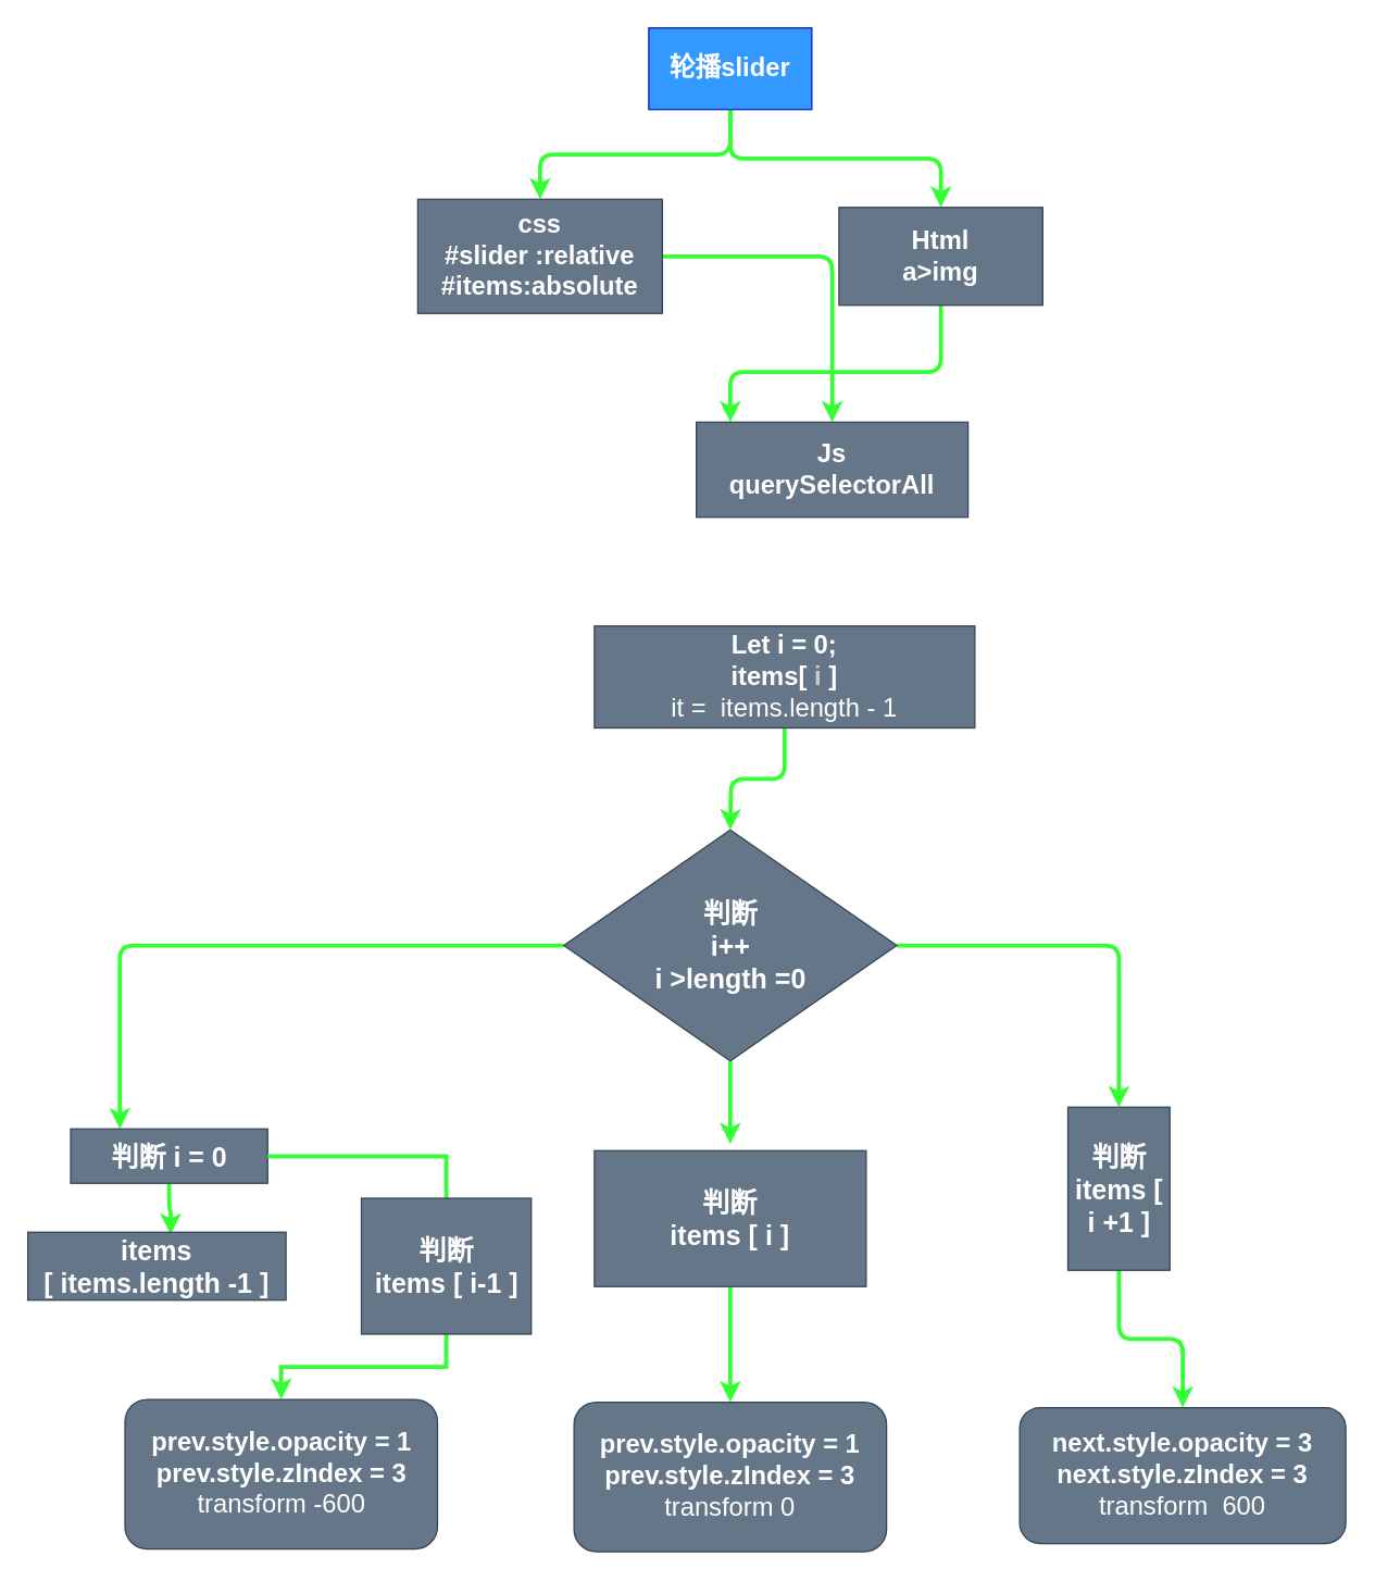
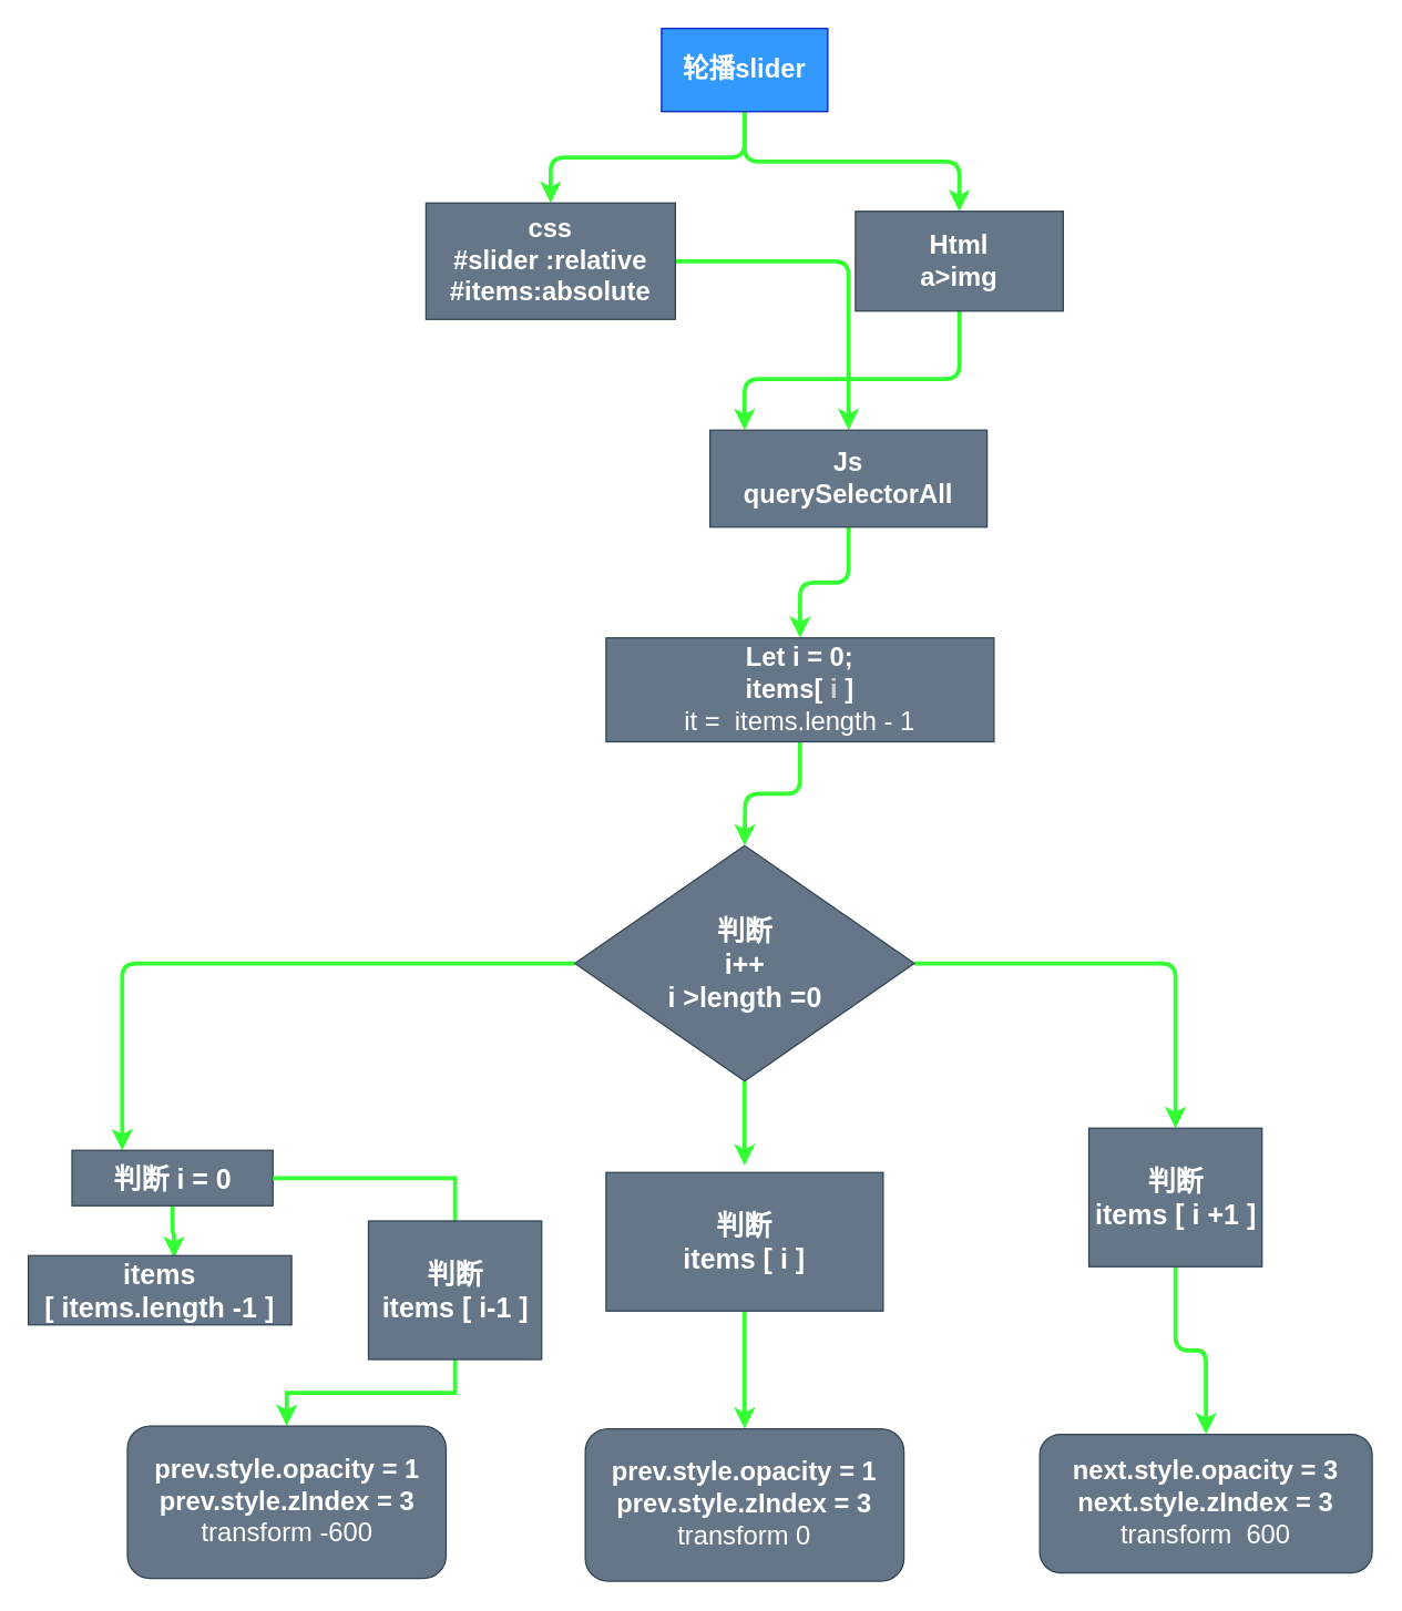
  <mxCell id="0" />
  <mxCell id="1" parent="0" />
  <mxCell id="2" style="edgeStyle=orthogonalEdgeStyle;rounded=1;orthogonalLoop=1;jettySize=auto;html=1;entryX=0.5;entryY=0;entryDx=0;entryDy=0;fillColor=#fa6800;strokeColor=#33FF33;strokeWidth=3;fontColor=#00CC00;" edge="1" parent="1" source="4" target="6"><mxGeometry relative="1" as="geometry" /></mxCell>
  <mxCell id="3" style="edgeStyle=orthogonalEdgeStyle;rounded=1;orthogonalLoop=1;jettySize=auto;html=1;strokeColor=#33FF33;strokeWidth=3;exitX=0.5;exitY=1;exitDx=0;exitDy=0;" edge="1" parent="1" source="4" target="8"><mxGeometry relative="1" as="geometry"><mxPoint x="517" y="120" as="sourcePoint" /></mxGeometry></mxCell>
  <mxCell id="4" value="&lt;span style=&quot;font-size: 19px&quot;&gt;&lt;b&gt;轮播slider&lt;/b&gt;&lt;/span&gt;" style="rounded=0;whiteSpace=wrap;html=1;strokeColor=#001DBC;fillColor=#3399FF;fontColor=#ffffff;" vertex="1" parent="1"><mxGeometry x="477" y="20" width="120" height="60" as="geometry" /></mxCell>
  <mxCell id="5" style="edgeStyle=orthogonalEdgeStyle;rounded=1;orthogonalLoop=1;jettySize=auto;html=1;strokeColor=#33FF33;strokeWidth=3;" edge="1" parent="1" source="6" target="10"><mxGeometry relative="1" as="geometry" /></mxCell>
  <mxCell id="6" value="&lt;span style=&quot;font-size: 19px&quot;&gt;&lt;b&gt;css&lt;br&gt;#slider :relative&lt;br&gt;#items:absolute&lt;br&gt;&lt;/b&gt;&lt;/span&gt;" style="rounded=0;whiteSpace=wrap;html=1;strokeColor=#314354;fillColor=#647687;fontColor=#ffffff;" vertex="1" parent="1"><mxGeometry x="307" y="146" width="180" height="84" as="geometry" /></mxCell>
  <mxCell id="7" value="" style="edgeStyle=orthogonalEdgeStyle;rounded=1;orthogonalLoop=1;jettySize=auto;html=1;strokeColor=#33FF33;strokeWidth=3;" edge="1" parent="1" source="8" target="10"><mxGeometry relative="1" as="geometry"><Array as="points"><mxPoint x="692" y="273" /><mxPoint x="537" y="273" /></Array></mxGeometry></mxCell>
  <mxCell id="8" value="&lt;span style=&quot;font-size: 19px&quot;&gt;&lt;b&gt;Html&lt;br&gt;a&amp;gt;img&lt;/b&gt;&lt;/span&gt;" style="rounded=0;whiteSpace=wrap;html=1;strokeColor=#314354;fillColor=#647687;fontColor=#ffffff;" vertex="1" parent="1"><mxGeometry x="617" y="152" width="150" height="72" as="geometry" /></mxCell>
+ <mxCell id="9" value="" style="edgeStyle=orthogonalEdgeStyle;rounded=1;orthogonalLoop=1;jettySize=auto;html=1;strokeColor=#33FF33;strokeWidth=3;" edge="1" parent="1" source="10" target="12"><mxGeometry relative="1" as="geometry" /></mxCell>
  <mxCell id="10" value="&lt;span style=&quot;font-size: 19px&quot;&gt;&lt;b&gt;Js&lt;br&gt;querySelectorAll&lt;br&gt;&lt;/b&gt;&lt;/span&gt;" style="rounded=0;whiteSpace=wrap;html=1;strokeColor=#314354;fillColor=#647687;fontColor=#ffffff;" vertex="1" parent="1"><mxGeometry x="512" y="310" width="200" height="70" as="geometry" /></mxCell>
  <mxCell id="11" value="" style="edgeStyle=orthogonalEdgeStyle;rounded=1;orthogonalLoop=1;jettySize=auto;html=1;strokeColor=#33FF33;strokeWidth=3;" edge="1" parent="1" source="12"><mxGeometry relative="1" as="geometry"><mxPoint x="537" y="610" as="targetPoint" /></mxGeometry></mxCell>
  <mxCell id="12" value="&lt;span style=&quot;font-size: 19px&quot;&gt;&lt;b&gt;Let i = 0;&lt;/b&gt;&lt;br&gt;&lt;b&gt;items[&amp;nbsp;&lt;/b&gt;&lt;b&gt;&lt;font color=&quot;#cccccc&quot;&gt;i&lt;/font&gt;&lt;font color=&quot;#cc0000&quot;&gt;&amp;nbsp;&lt;/font&gt;&lt;/b&gt;&lt;b&gt;]&lt;br&gt;&lt;/b&gt;it =&amp;nbsp; items.length - 1&lt;br&gt;&lt;/span&gt;" style="rounded=0;whiteSpace=wrap;html=1;strokeColor=#314354;fillColor=#647687;fontColor=#ffffff;" vertex="1" parent="1"><mxGeometry x="437" y="460" width="280" height="75" as="geometry" /></mxCell>
  <mxCell id="13" value="" style="edgeStyle=orthogonalEdgeStyle;rounded=1;orthogonalLoop=1;jettySize=auto;html=1;strokeColor=#33FF33;strokeWidth=3;fontColor=#ffffff;entryX=0.25;entryY=0;entryDx=0;entryDy=0;" edge="1" parent="1" source="26" target="18"><mxGeometry relative="1" as="geometry" /></mxCell>
  <mxCell id="14" style="edgeStyle=orthogonalEdgeStyle;rounded=1;orthogonalLoop=1;jettySize=auto;html=1;strokeColor=#33FF33;strokeWidth=3;fontColor=#ffffff;" edge="1" parent="1" source="26" target="23"><mxGeometry relative="1" as="geometry" /></mxCell>
  <mxCell id="15" style="edgeStyle=orthogonalEdgeStyle;rounded=1;orthogonalLoop=1;jettySize=auto;html=1;strokeColor=#33FF33;strokeWidth=3;fontColor=#ffffff;" edge="1" parent="1" source="16" target="19"><mxGeometry relative="1" as="geometry" /></mxCell>
  <mxCell id="16" value="判断&lt;br&gt;items [ i ]" style="rounded=0;whiteSpace=wrap;html=1;strokeColor=#314354;fillColor=#647687;fontColor=#ffffff;fontSize=20;fontStyle=1" vertex="1" parent="1"><mxGeometry x="437" y="846" width="200" height="100" as="geometry" /></mxCell>
  <mxCell id="17" style="edgeStyle=orthogonalEdgeStyle;rounded=1;orthogonalLoop=1;jettySize=auto;html=1;strokeColor=#33FF33;strokeWidth=3;fontColor=#ffffff;fontSize=20;fontStyle=1;entryX=0.553;entryY=0.033;entryDx=0;entryDy=0;entryPerimeter=0;" edge="1" parent="1" source="18" target="21"><mxGeometry relative="1" as="geometry"><mxPoint x="182.5" y="908" as="targetPoint" /><Array as="points" /></mxGeometry></mxCell>
  <mxCell id="18" value="&lt;span style=&quot;font-size: 20px&quot;&gt;判断 i = 0&lt;/span&gt;" style="rounded=0;whiteSpace=wrap;html=1;strokeColor=#314354;fillColor=#647687;fontColor=#ffffff;fontSize=20;fontStyle=1" vertex="1" parent="1"><mxGeometry x="51.5" y="830" width="145" height="40" as="geometry" /></mxCell>
  <mxCell id="19" value="&lt;span style=&quot;font-size: 19px&quot;&gt;&lt;b&gt;prev.style.opacity = 1&lt;br&gt;&lt;/b&gt;&lt;/span&gt;&lt;b style=&quot;font-size: 19px&quot;&gt;prev.style.zIndex = 3&lt;br&gt;&lt;/b&gt;&lt;span style=&quot;font-size: 19px&quot;&gt;transform 0&lt;br&gt;&lt;/span&gt;" style="rounded=1;whiteSpace=wrap;html=1;strokeColor=#314354;fillColor=#647687;fontColor=#ffffff;" vertex="1" parent="1"><mxGeometry x="422" y="1031" width="230" height="110" as="geometry" /></mxCell>
  <mxCell id="20" value="&lt;span style=&quot;font-size: 19px&quot;&gt;&lt;b&gt;next.style.opacity = 3&lt;br&gt;&lt;/b&gt;&lt;/span&gt;&lt;b style=&quot;font-size: 19px&quot;&gt;next.style.zIndex = 3&lt;br&gt;&lt;/b&gt;&lt;span style=&quot;font-size: 19px&quot;&gt;transform&amp;nbsp; 600&lt;/span&gt;&lt;span style=&quot;font-size: 19px&quot;&gt;&lt;br&gt;&lt;/span&gt;" style="rounded=1;whiteSpace=wrap;html=1;strokeColor=#314354;fillColor=#647687;fontColor=#ffffff;glass=0;comic=0;" vertex="1" parent="1"><mxGeometry x="750" y="1035" width="240" height="100" as="geometry" /></mxCell>
  <mxCell id="21" value="&lt;span style=&quot;font-size: 20px&quot;&gt;items&lt;br&gt;[ items.length -1 ]&lt;/span&gt;" style="rounded=0;whiteSpace=wrap;html=1;strokeColor=#314354;fillColor=#647687;fontColor=#ffffff;fontSize=20;fontStyle=1" vertex="1" parent="1"><mxGeometry x="20" y="906" width="190" height="50" as="geometry" /></mxCell>
  <mxCell id="22" style="edgeStyle=orthogonalEdgeStyle;rounded=1;orthogonalLoop=1;jettySize=auto;html=1;strokeColor=#33FF33;strokeWidth=3;fontColor=#ffffff;" edge="1" parent="1" source="23" target="20"><mxGeometry relative="1" as="geometry" /></mxCell>
- <mxCell id="23" value="判断&lt;br&gt;items [ i +1 ]" style="rounded=0;whiteSpace=wrap;html=1;strokeColor=#314354;fillColor=#647687;fontColor=#ffffff;fontSize=20;fontStyle=1" vertex="1" parent="1"><mxGeometry x="785.5" y="814" width="75" height="120" as="geometry" /></mxCell>
+ <mxCell id="23" value="判断&lt;br&gt;items [ i +1 ]" style="rounded=0;whiteSpace=wrap;html=1;strokeColor=#314354;fillColor=#647687;fontColor=#ffffff;fontSize=20;fontStyle=1" vertex="1" parent="1"><mxGeometry x="785.5" y="814" width="125" height="100" as="geometry" /></mxCell>
  <mxCell id="24" style="edgeStyle=orthogonalEdgeStyle;rounded=0;orthogonalLoop=1;jettySize=auto;html=1;startSize=6;endSize=6;targetPerimeterSpacing=5;strokeColor=#33FF33;strokeWidth=3;exitX=0.5;exitY=1;exitDx=0;exitDy=0;" edge="1" parent="1" source="26" target="16"><mxGeometry relative="1" as="geometry"><Array as="points" /></mxGeometry></mxCell>
  <mxCell id="25" style="edgeStyle=orthogonalEdgeStyle;rounded=0;orthogonalLoop=1;jettySize=auto;html=1;entryX=0.5;entryY=0;entryDx=0;entryDy=0;startSize=6;endSize=6;targetPerimeterSpacing=5;strokeColor=#33FF33;strokeWidth=3;exitX=1;exitY=0.5;exitDx=0;exitDy=0;endArrow=none;" edge="1" parent="1" source="18" target="28"><mxGeometry relative="1" as="geometry" /></mxCell>
  <mxCell id="26" value="&lt;font size=&quot;1&quot;&gt;&lt;b style=&quot;font-size: 20px&quot;&gt;判断&lt;br&gt;i++&lt;br&gt;i &amp;gt;length =0&lt;br&gt;&lt;/b&gt;&lt;/font&gt;" style="rhombus;whiteSpace=wrap;html=1;rounded=0;shadow=0;glass=0;comic=0;strokeColor=#314354;fillColor=#647687;fontColor=#ffffff;" vertex="1" parent="1"><mxGeometry x="414.5" y="610" width="245" height="170" as="geometry" /></mxCell>
  <mxCell id="27" style="edgeStyle=orthogonalEdgeStyle;rounded=0;orthogonalLoop=1;jettySize=auto;html=1;entryX=0.5;entryY=0;entryDx=0;entryDy=0;startSize=6;endSize=6;targetPerimeterSpacing=5;strokeColor=#33FF33;strokeWidth=3;" edge="1" parent="1" source="28" target="29"><mxGeometry relative="1" as="geometry" /></mxCell>
  <mxCell id="28" value="判断&lt;br&gt;items [ i-1 ]" style="rounded=0;whiteSpace=wrap;html=1;strokeColor=#314354;fillColor=#647687;fontColor=#ffffff;fontSize=20;fontStyle=1" vertex="1" parent="1"><mxGeometry x="265.5" y="881" width="125" height="100" as="geometry" /></mxCell>
  <mxCell id="29" value="&lt;span style=&quot;font-size: 19px&quot;&gt;&lt;b&gt;prev.style.opacity = 1&lt;br&gt;&lt;/b&gt;&lt;/span&gt;&lt;b style=&quot;font-size: 19px&quot;&gt;prev.style.zIndex = 3&lt;br&gt;&lt;/b&gt;&lt;span style=&quot;font-size: 19px&quot;&gt;transform -600&lt;br&gt;&lt;/span&gt;" style="rounded=1;whiteSpace=wrap;html=1;strokeColor=#314354;fillColor=#647687;fontColor=#ffffff;" vertex="1" parent="1"><mxGeometry x="91.5" y="1029" width="230" height="110" as="geometry" /></mxCell>
